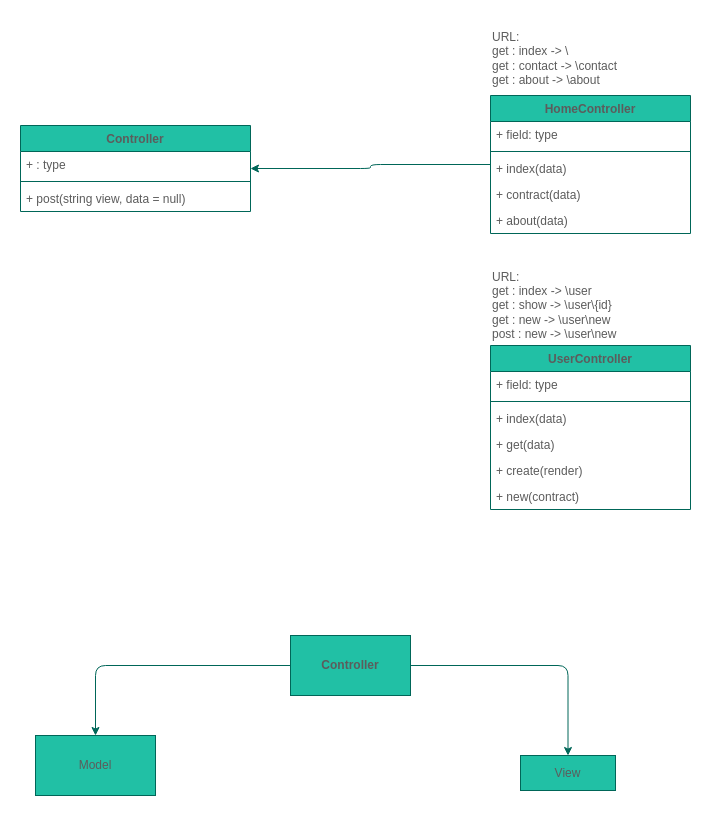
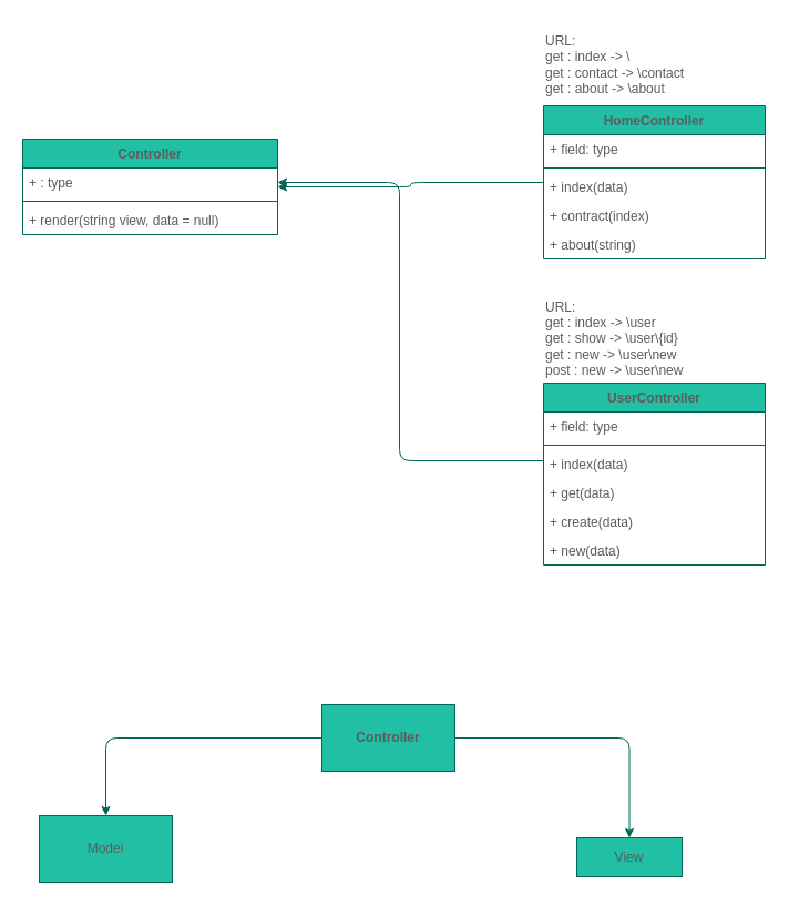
  <mxCell id="0" />
  <mxCell id="1" parent="0" />
  <mxCell id="2" style="edgeStyle=orthogonalEdgeStyle;curved=0;rounded=1;sketch=0;orthogonalLoop=1;jettySize=auto;html=1;strokeColor=#006658;fillColor=#21C0A5;fontColor=#5C5C5C;" edge="1" parent="1" source="3" target="9"><mxGeometry relative="1" as="geometry" /></mxCell>
  <mxCell id="3" value="HomeController" style="swimlane;fontStyle=1;align=center;verticalAlign=top;childLayout=stackLayout;horizontal=1;startSize=26;horizontalStack=0;resizeParent=1;resizeParentMax=0;resizeLast=0;collapsible=1;marginBottom=0;fillColor=#21C0A5;strokeColor=#006658;fontColor=#5C5C5C;" vertex="1" parent="1"><mxGeometry x="490" y="95" width="200" height="138" as="geometry" /></mxCell>
  <mxCell id="4" value="+ field: type" style="text;strokeColor=none;fillColor=none;align=left;verticalAlign=top;spacingLeft=4;spacingRight=4;overflow=hidden;rotatable=0;points=[[0,0.5],[1,0.5]];portConstraint=eastwest;fontColor=#5C5C5C;" vertex="1" parent="3"><mxGeometry y="26" width="200" height="26" as="geometry" /></mxCell>
  <mxCell id="5" value="" style="line;strokeWidth=1;fillColor=none;align=left;verticalAlign=middle;spacingTop=-1;spacingLeft=3;spacingRight=3;rotatable=0;labelPosition=right;points=[];portConstraint=eastwest;strokeColor=#006658;fontColor=#5C5C5C;" vertex="1" parent="3"><mxGeometry y="52" width="200" height="8" as="geometry" /></mxCell>
  <mxCell id="6" value="+ index(data)" style="text;strokeColor=none;fillColor=none;align=left;verticalAlign=top;spacingLeft=4;spacingRight=4;overflow=hidden;rotatable=0;points=[[0,0.5],[1,0.5]];portConstraint=eastwest;fontColor=#5C5C5C;" vertex="1" parent="3"><mxGeometry y="60" width="200" height="26" as="geometry" /></mxCell>
- <mxCell id="7" value="+ contract(data)" style="text;strokeColor=none;fillColor=none;align=left;verticalAlign=top;spacingLeft=4;spacingRight=4;overflow=hidden;rotatable=0;points=[[0,0.5],[1,0.5]];portConstraint=eastwest;fontColor=#5C5C5C;" vertex="1" parent="3"><mxGeometry y="86" width="200" height="26" as="geometry" /></mxCell>
- <mxCell id="8" value="+ about(data)" style="text;strokeColor=none;fillColor=none;align=left;verticalAlign=top;spacingLeft=4;spacingRight=4;overflow=hidden;rotatable=0;points=[[0,0.5],[1,0.5]];portConstraint=eastwest;fontColor=#5C5C5C;" vertex="1" parent="3"><mxGeometry y="112" width="200" height="26" as="geometry" /></mxCell>
+ <mxCell id="7" value="+ contract(index)" style="text;strokeColor=none;fillColor=none;align=left;verticalAlign=top;spacingLeft=4;spacingRight=4;overflow=hidden;rotatable=0;points=[[0,0.5],[1,0.5]];portConstraint=eastwest;fontColor=#5C5C5C;" vertex="1" parent="3"><mxGeometry y="86" width="200" height="26" as="geometry" /></mxCell>
+ <mxCell id="8" value="+ about(string)" style="text;strokeColor=none;fillColor=none;align=left;verticalAlign=top;spacingLeft=4;spacingRight=4;overflow=hidden;rotatable=0;points=[[0,0.5],[1,0.5]];portConstraint=eastwest;fontColor=#5C5C5C;" vertex="1" parent="3"><mxGeometry y="112" width="200" height="26" as="geometry" /></mxCell>
  <mxCell id="9" value="Controller" style="swimlane;fontStyle=1;align=center;verticalAlign=top;childLayout=stackLayout;horizontal=1;startSize=26;horizontalStack=0;resizeParent=1;resizeParentMax=0;resizeLast=0;collapsible=1;marginBottom=0;fillColor=#21C0A5;strokeColor=#006658;fontColor=#5C5C5C;" vertex="1" parent="1"><mxGeometry x="20" y="125" width="230" height="86" as="geometry" /></mxCell>
  <mxCell id="10" value="+ : type" style="text;strokeColor=none;fillColor=none;align=left;verticalAlign=top;spacingLeft=4;spacingRight=4;overflow=hidden;rotatable=0;points=[[0,0.5],[1,0.5]];portConstraint=eastwest;fontColor=#5C5C5C;" vertex="1" parent="9"><mxGeometry y="26" width="230" height="26" as="geometry" /></mxCell>
  <mxCell id="11" value="" style="line;strokeWidth=1;fillColor=none;align=left;verticalAlign=middle;spacingTop=-1;spacingLeft=3;spacingRight=3;rotatable=0;labelPosition=right;points=[];portConstraint=eastwest;strokeColor=#006658;fontColor=#5C5C5C;" vertex="1" parent="9"><mxGeometry y="52" width="230" height="8" as="geometry" /></mxCell>
- <mxCell id="12" value="+ post(string view, data = null)" style="text;strokeColor=none;fillColor=none;align=left;verticalAlign=top;spacingLeft=4;spacingRight=4;overflow=hidden;rotatable=0;points=[[0,0.5],[1,0.5]];portConstraint=eastwest;fontColor=#5C5C5C;" vertex="1" parent="9"><mxGeometry y="60" width="230" height="26" as="geometry" /></mxCell>
+ <mxCell id="12" value="+ render(string view, data = null)" style="text;strokeColor=none;fillColor=none;align=left;verticalAlign=top;spacingLeft=4;spacingRight=4;overflow=hidden;rotatable=0;points=[[0,0.5],[1,0.5]];portConstraint=eastwest;fontColor=#5C5C5C;" vertex="1" parent="9"><mxGeometry y="60" width="230" height="26" as="geometry" /></mxCell>
  <mxCell id="13" value="&lt;div align=&quot;left&quot;&gt;URL:&lt;/div&gt;&lt;div align=&quot;left&quot;&gt;get : index -&amp;gt; \&lt;/div&gt;&lt;div align=&quot;left&quot;&gt;get : contact -&amp;gt; \contact&lt;/div&gt;&lt;div align=&quot;left&quot;&gt;get : about -&amp;gt; \about&lt;br&gt;&lt;/div&gt;" style="text;html=1;strokeColor=none;fillColor=none;align=left;verticalAlign=middle;whiteSpace=wrap;rounded=0;fontColor=#5C5C5C;" vertex="1" parent="1"><mxGeometry x="490" y="20" width="200" height="75" as="geometry" /></mxCell>
  <mxCell id="14" value="&lt;div&gt;URL:&lt;/div&gt;&lt;div align=&quot;left&quot;&gt;get : index -&amp;gt; \user&lt;/div&gt;&lt;div align=&quot;left&quot;&gt;get : show -&amp;gt; \user\{id}&lt;/div&gt;&lt;div align=&quot;left&quot;&gt;get : new -&amp;gt; \user\new&lt;/div&gt;&lt;div align=&quot;left&quot;&gt;post : new -&amp;gt; \user\new&lt;br&gt;&lt;/div&gt;" style="text;html=1;strokeColor=none;fillColor=none;align=left;verticalAlign=middle;whiteSpace=wrap;rounded=0;fontColor=#5C5C5C;" vertex="1" parent="1"><mxGeometry x="490" y="265" width="200" height="80" as="geometry" /></mxCell>
+ <mxCell id="15" style="edgeStyle=orthogonalEdgeStyle;curved=0;rounded=1;sketch=0;orthogonalLoop=1;jettySize=auto;html=1;entryX=1;entryY=0.5;entryDx=0;entryDy=0;strokeColor=#006658;fillColor=#21C0A5;fontColor=#5C5C5C;" edge="1" parent="1" source="16" target="10"><mxGeometry relative="1" as="geometry"><Array as="points"><mxPoint x="360" y="415" /><mxPoint x="360" y="164" /></Array></mxGeometry></mxCell>
  <mxCell id="16" value="UserController" style="swimlane;fontStyle=1;align=center;verticalAlign=top;childLayout=stackLayout;horizontal=1;startSize=26;horizontalStack=0;resizeParent=1;resizeParentMax=0;resizeLast=0;collapsible=1;marginBottom=0;fillColor=#21C0A5;strokeColor=#006658;fontColor=#5C5C5C;" vertex="1" parent="1"><mxGeometry x="490" y="345" width="200" height="164" as="geometry" /></mxCell>
  <mxCell id="17" value="+ field: type" style="text;strokeColor=none;fillColor=none;align=left;verticalAlign=top;spacingLeft=4;spacingRight=4;overflow=hidden;rotatable=0;points=[[0,0.5],[1,0.5]];portConstraint=eastwest;fontColor=#5C5C5C;" vertex="1" parent="16"><mxGeometry y="26" width="200" height="26" as="geometry" /></mxCell>
  <mxCell id="18" value="" style="line;strokeWidth=1;fillColor=none;align=left;verticalAlign=middle;spacingTop=-1;spacingLeft=3;spacingRight=3;rotatable=0;labelPosition=right;points=[];portConstraint=eastwest;strokeColor=#006658;fontColor=#5C5C5C;" vertex="1" parent="16"><mxGeometry y="52" width="200" height="8" as="geometry" /></mxCell>
  <mxCell id="19" value="+ index(data)" style="text;strokeColor=none;fillColor=none;align=left;verticalAlign=top;spacingLeft=4;spacingRight=4;overflow=hidden;rotatable=0;points=[[0,0.5],[1,0.5]];portConstraint=eastwest;fontColor=#5C5C5C;" vertex="1" parent="16"><mxGeometry y="60" width="200" height="26" as="geometry" /></mxCell>
  <mxCell id="20" value="+ get(data)" style="text;strokeColor=none;fillColor=none;align=left;verticalAlign=top;spacingLeft=4;spacingRight=4;overflow=hidden;rotatable=0;points=[[0,0.5],[1,0.5]];portConstraint=eastwest;fontColor=#5C5C5C;" vertex="1" parent="16"><mxGeometry y="86" width="200" height="26" as="geometry" /></mxCell>
- <mxCell id="21" value="+ create(render)" style="text;strokeColor=none;fillColor=none;align=left;verticalAlign=top;spacingLeft=4;spacingRight=4;overflow=hidden;rotatable=0;points=[[0,0.5],[1,0.5]];portConstraint=eastwest;fontColor=#5C5C5C;" vertex="1" parent="16"><mxGeometry y="112" width="200" height="26" as="geometry" /></mxCell>
- <mxCell id="22" value="+ new(contract)" style="text;strokeColor=none;fillColor=none;align=left;verticalAlign=top;spacingLeft=4;spacingRight=4;overflow=hidden;rotatable=0;points=[[0,0.5],[1,0.5]];portConstraint=eastwest;fontColor=#5C5C5C;" vertex="1" parent="16"><mxGeometry y="138" width="200" height="26" as="geometry" /></mxCell>
+ <mxCell id="21" value="+ create(data)" style="text;strokeColor=none;fillColor=none;align=left;verticalAlign=top;spacingLeft=4;spacingRight=4;overflow=hidden;rotatable=0;points=[[0,0.5],[1,0.5]];portConstraint=eastwest;fontColor=#5C5C5C;" vertex="1" parent="16"><mxGeometry y="112" width="200" height="26" as="geometry" /></mxCell>
+ <mxCell id="22" value="+ new(data)" style="text;strokeColor=none;fillColor=none;align=left;verticalAlign=top;spacingLeft=4;spacingRight=4;overflow=hidden;rotatable=0;points=[[0,0.5],[1,0.5]];portConstraint=eastwest;fontColor=#5C5C5C;" vertex="1" parent="16"><mxGeometry y="138" width="200" height="26" as="geometry" /></mxCell>
  <mxCell id="23" style="edgeStyle=orthogonalEdgeStyle;curved=0;rounded=1;sketch=0;orthogonalLoop=1;jettySize=auto;html=1;strokeColor=#006658;fillColor=#21C0A5;fontColor=#5C5C5C;" edge="1" parent="1" source="25" target="27"><mxGeometry relative="1" as="geometry" /></mxCell>
  <mxCell id="24" style="edgeStyle=orthogonalEdgeStyle;curved=0;rounded=1;sketch=0;orthogonalLoop=1;jettySize=auto;html=1;entryX=0.5;entryY=0;entryDx=0;entryDy=0;strokeColor=#006658;fillColor=#21C0A5;fontColor=#5C5C5C;" edge="1" parent="1" source="25" target="26"><mxGeometry relative="1" as="geometry" /></mxCell>
  <mxCell id="25" value="&lt;b&gt;Controller&lt;/b&gt;" style="rounded=0;whiteSpace=wrap;html=1;sketch=0;strokeColor=#006658;fillColor=#21C0A5;fontColor=#5C5C5C;" vertex="1" parent="1"><mxGeometry x="290" y="635" width="120" height="60" as="geometry" /></mxCell>
  <mxCell id="26" value="View" style="rounded=0;whiteSpace=wrap;html=1;sketch=0;strokeColor=#006658;fillColor=#21C0A5;fontColor=#5C5C5C;" vertex="1" parent="1"><mxGeometry x="520" y="755" width="95" height="35" as="geometry" /></mxCell>
  <mxCell id="27" value="Model" style="rounded=0;whiteSpace=wrap;html=1;sketch=0;strokeColor=#006658;fillColor=#21C0A5;fontColor=#5C5C5C;" vertex="1" parent="1"><mxGeometry x="35" y="735" width="120" height="60" as="geometry" /></mxCell>
